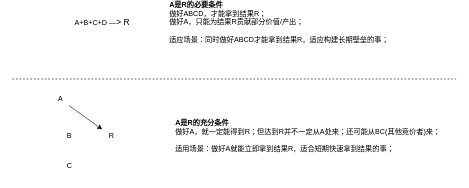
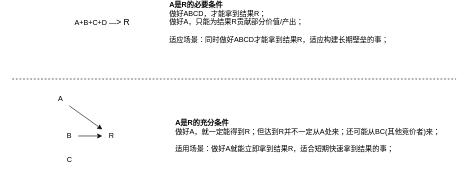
  <mxCell id="0" />
  <mxCell id="1" parent="0" />
  <mxCell id="2" value="A+B+C+D —&lt;span style=&quot;font-size: 14px; text-align: left; background-color: initial;&quot;&gt;&amp;gt; R&lt;/span&gt;" style="text;html=1;strokeColor=none;fillColor=none;align=center;verticalAlign=middle;whiteSpace=wrap;rounded=0;" vertex="1" parent="1"><mxGeometry x="95" y="20" width="150" height="30" as="geometry" /></mxCell>
+ <mxCell id="3" style="edgeStyle=none;rounded=0;orthogonalLoop=1;jettySize=auto;html=1;" edge="1" parent="1" source="4" target="6"><mxGeometry relative="1" as="geometry" /></mxCell>
  <mxCell id="4" value="B" style="text;html=1;align=center;verticalAlign=middle;resizable=0;points=[];autosize=1;strokeColor=none;fillColor=none;" vertex="1" parent="1"><mxGeometry x="100" y="210" width="30" height="30" as="geometry" /></mxCell>
- <mxCell id="5" value="C" style="text;html=1;align=center;verticalAlign=middle;resizable=0;points=[];autosize=1;strokeColor=none;fillColor=none;" vertex="1" parent="1"><mxGeometry x="100" y="260" width="30" height="30" as="geometry" /></mxCell>
+ <mxCell id="5" value="C" style="text;html=1;align=center;verticalAlign=middle;resizable=0;points=[];autosize=1;strokeColor=none;fillColor=none;" vertex="1" parent="1"><mxGeometry x="100" y="250" width="30" height="30" as="geometry" /></mxCell>
  <mxCell id="6" value="R" style="text;html=1;align=center;verticalAlign=middle;resizable=0;points=[];autosize=1;strokeColor=none;fillColor=none;" vertex="1" parent="1"><mxGeometry x="170" y="210" width="30" height="30" as="geometry" /></mxCell>
  <mxCell id="7" style="rounded=0;orthogonalLoop=1;jettySize=auto;html=1;entryX=0;entryY=0.333;entryDx=0;entryDy=0;entryPerimeter=0;" edge="1" parent="1" source="8"><mxGeometry relative="1" as="geometry"><mxPoint x="170" y="213.99" as="targetPoint" /></mxGeometry></mxCell>
  <mxCell id="8" value="A" style="text;html=1;align=center;verticalAlign=middle;resizable=0;points=[];autosize=1;strokeColor=none;fillColor=none;" vertex="1" parent="1"><mxGeometry x="85" y="149" width="30" height="30" as="geometry" /></mxCell>
  <mxCell id="9" value="&lt;h1 style=&quot;text-align: left;&quot;&gt;&lt;br&gt;&lt;/h1&gt;" style="text;html=1;strokeColor=none;fillColor=none;align=center;verticalAlign=middle;whiteSpace=wrap;rounded=0;" vertex="1" parent="1"><mxGeometry x="330" y="20" width="210" height="30" as="geometry" /></mxCell>
  <mxCell id="10" value="&lt;b&gt;A是R的必要条件&lt;/b&gt;&lt;br&gt;做好ABCD，才能拿到结果R；&lt;br&gt;做好A，只能为结果R贡献部分价值/产出；&lt;br&gt;&lt;br&gt;适应场景：同时做好ABCD才能拿到结果R，适应构建长期壁垒的事；" style="text;html=1;strokeColor=none;fillColor=none;align=left;verticalAlign=middle;whiteSpace=wrap;rounded=0;" vertex="1" parent="1"><mxGeometry x="280" y="20" width="410" height="30" as="geometry" /></mxCell>
  <mxCell id="11" value="&lt;b&gt;A是R的充分条件&lt;/b&gt;&lt;br&gt;做好A，就一定能得到R；但达到R并不一定从A处来；还可能从BC(其他竞价者)来；&lt;br&gt;&lt;br&gt;适用场景：做好A就能立即拿到结果R，适合短期快速拿到结果的事；&lt;br&gt;" style="text;html=1;strokeColor=none;fillColor=none;align=left;verticalAlign=middle;whiteSpace=wrap;rounded=0;" vertex="1" parent="1"><mxGeometry x="290" y="210" width="450" height="30" as="geometry" /></mxCell>
  <mxCell id="12" style="edgeStyle=none;rounded=0;orthogonalLoop=1;jettySize=auto;html=1;exitX=0.25;exitY=0;exitDx=0;exitDy=0;" edge="1" parent="1" source="11" target="11"><mxGeometry relative="1" as="geometry" /></mxCell>
  <mxCell id="13" value="" style="endArrow=none;html=1;rounded=0;dashed=1;" edge="1" parent="1"><mxGeometry width="50" height="50" relative="1" as="geometry"><mxPoint x="20" y="130" as="sourcePoint" /><mxPoint x="760" y="130" as="targetPoint" /></mxGeometry></mxCell>
